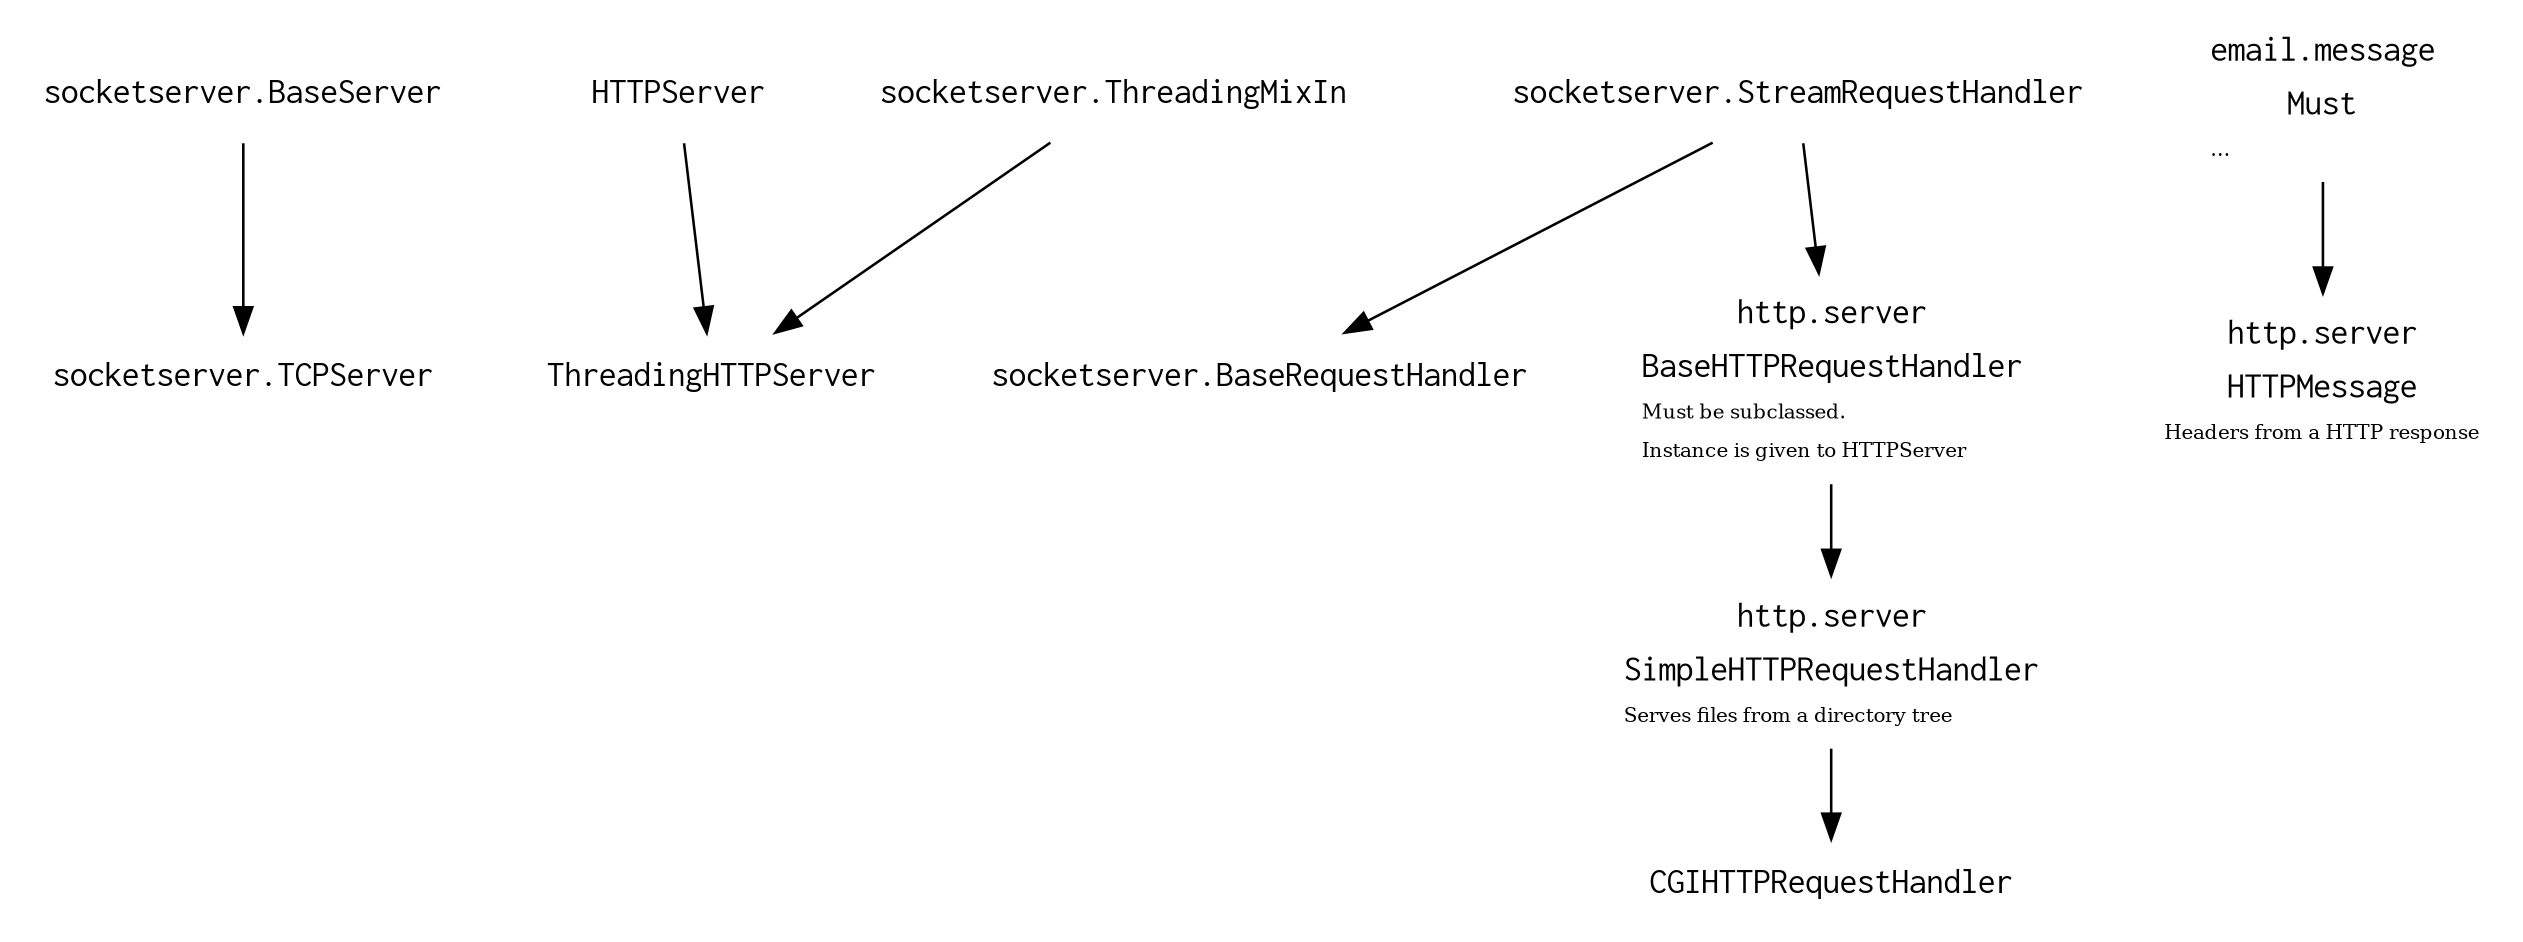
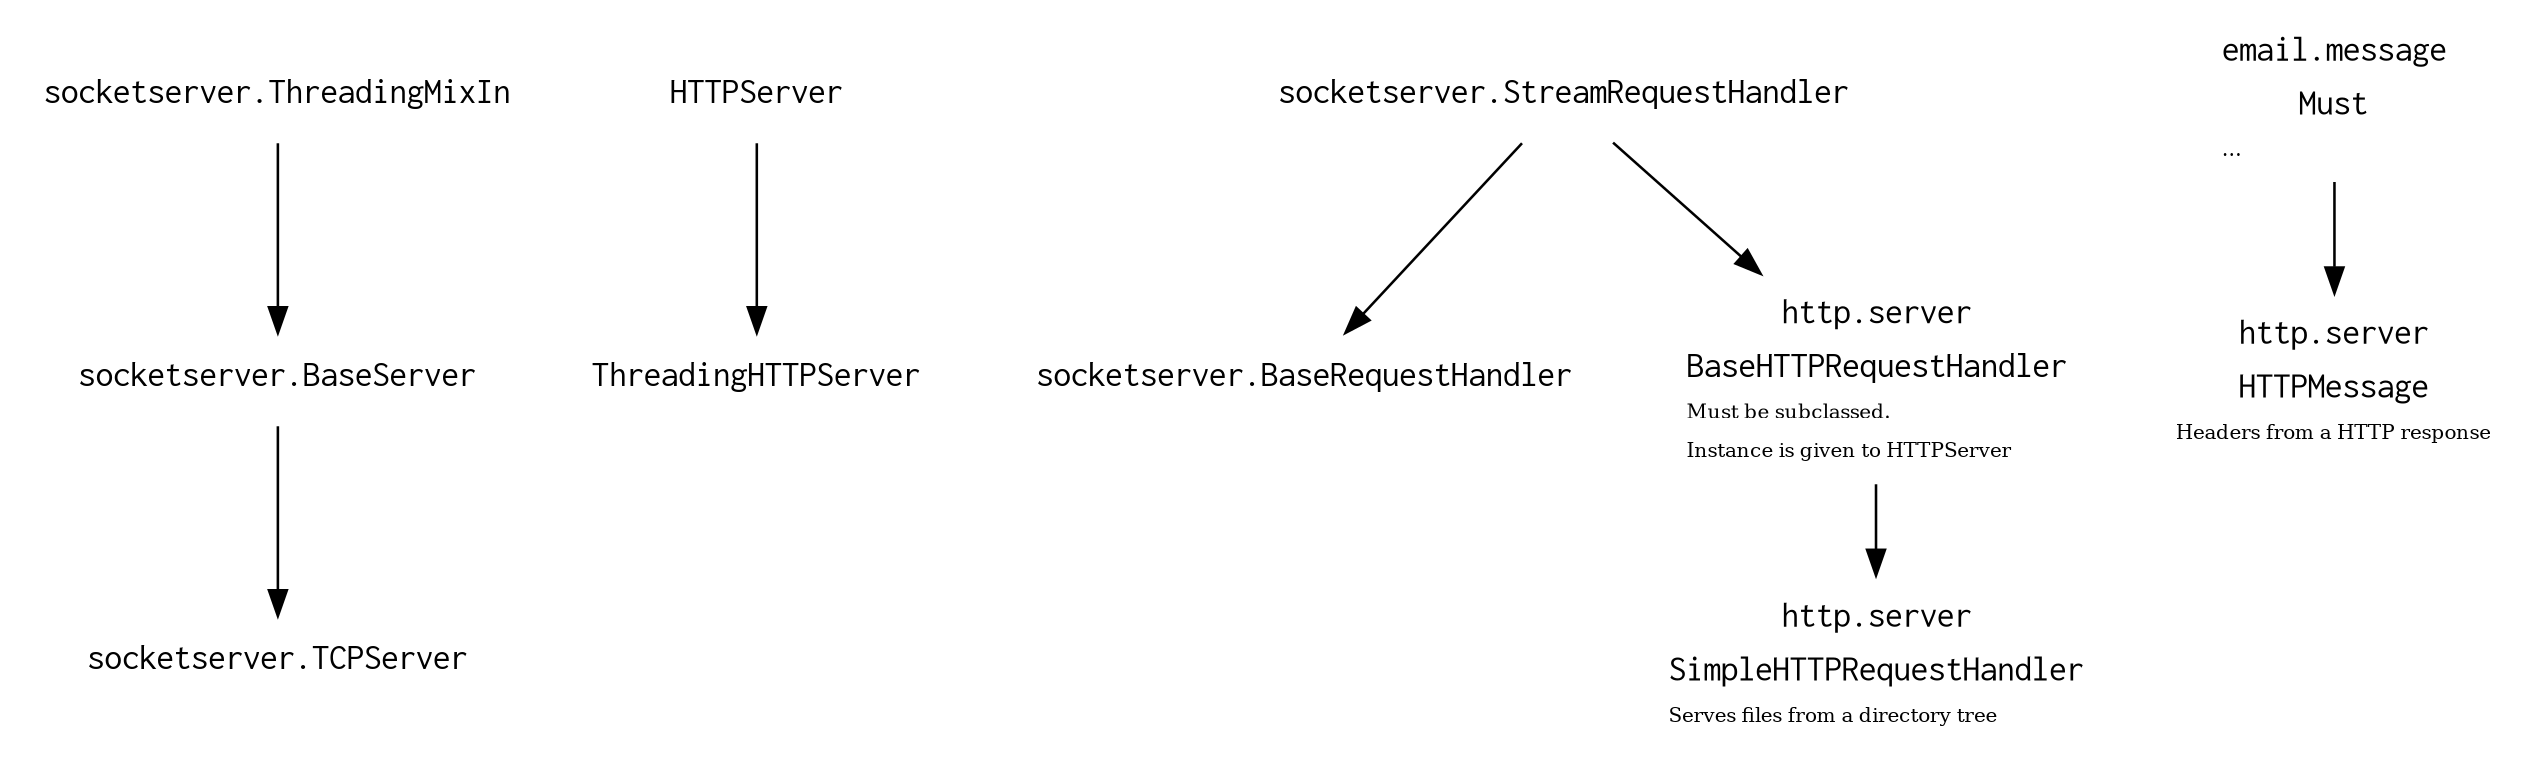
  digraph {
    node [shape=none]
    n1 [label=< <font face="Courier">socketserver.BaseServer</font> >]
    n2 [label=< <font face="Courier">socketserver.TCPServer</font> >]
    n3 [label=< <font face="Courier">HTTPServer</font> >]
    n4 [label=< <font face="Courier">ThreadingHTTPServer</font> >]
    n5 [label=< <font face="Courier">socketserver.ThreadingMixIn</font> >]
    n6 [label=< <font face="Courier">socketserver.BaseRequestHandler</font> >]
    n7 [label=< <font face="Courier">socketserver.StreamRequestHandler</font> >]
    n8 [label=< <table border="0">     <tr><td><font face="courier">http.server</font></td></tr>     <tr><td><font face="courier">BaseHTTPRequestHandler</font></td></tr>     <tr><td align="left"><font point-size="8">Must be subclassed.</font></td></tr>     <tr><td align="left"><font point-size="8">Instance is given to HTTPServer</font></td></tr>   </table> >]
    n9 [label=< <table border="0">     <tr><td><font face="courier">http.server</font></td></tr>     <tr><td><font face="courier">SimpleHTTPRequestHandler</font></td></tr>     <tr><td align="left"><font point-size="8">Serves files from a directory tree</font></td></tr>   </table> >]
-   n10 [label=< <font face="Courier">CGIHTTPRequestHandler</font> >]
    n11 [label=< <table border="0">     <tr><td><font face="courier">email.message</font></td></tr>     <tr><td><font face="courier">Must</font></td></tr>     <tr><td align="left"><font point-size="8">…</font></td></tr>   </table> >]
    n12 [label=< <table border="0">     <tr><td><font face="courier">http.server</font></td></tr>     <tr><td><font face="courier">HTTPMessage</font></td></tr>     <tr><td align="left"><font point-size="8">Headers from a HTTP response</font></td></tr>   </table> >]
    n1 -> n2
    n3 -> n4
-   n5 -> n4
+   n5 -> n1
    n7 -> n6
    n7 -> n8
    n8 -> n9
-   n9 -> n10
    n11 -> n12
  }
